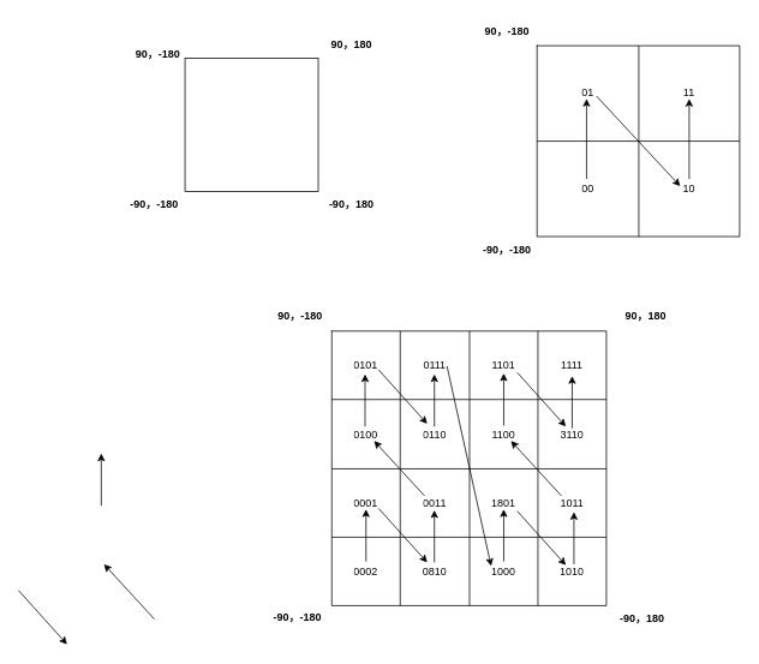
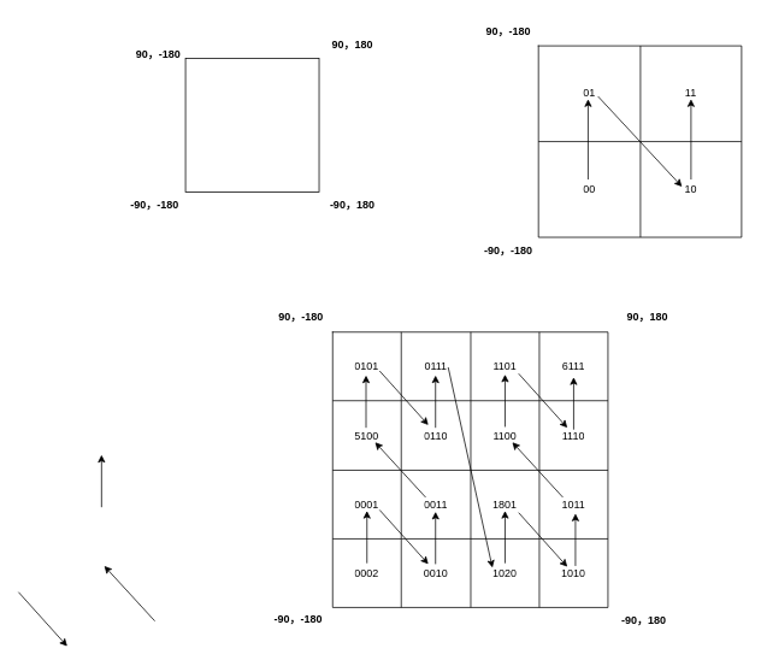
  <mxCell id="0" />
  <mxCell id="1" parent="0" />
  <mxCell id="2" value="" style="whiteSpace=wrap;html=1;aspect=fixed;" vertex="1" parent="1"><mxGeometry x="205" y="64" width="148" height="148" as="geometry" /></mxCell>
  <mxCell id="3" value="&lt;b&gt;90，-180&lt;/b&gt;" style="text;html=1;strokeColor=none;fillColor=none;align=center;verticalAlign=middle;whiteSpace=wrap;rounded=0;" vertex="1" parent="1"><mxGeometry x="145" y="45" width="60" height="30" as="geometry" /></mxCell>
  <mxCell id="4" value="&lt;b&gt;-90，-180&lt;/b&gt;" style="text;html=1;strokeColor=none;fillColor=none;align=center;verticalAlign=middle;whiteSpace=wrap;rounded=0;" vertex="1" parent="1"><mxGeometry x="141" y="212" width="60" height="30" as="geometry" /></mxCell>
  <mxCell id="5" value="&lt;b&gt;90，180&lt;/b&gt;" style="text;html=1;strokeColor=none;fillColor=none;align=center;verticalAlign=middle;whiteSpace=wrap;rounded=0;" vertex="1" parent="1"><mxGeometry x="360" y="34" width="60" height="30" as="geometry" /></mxCell>
  <mxCell id="6" value="&lt;b&gt;-90，180&lt;/b&gt;" style="text;html=1;strokeColor=none;fillColor=none;align=center;verticalAlign=middle;whiteSpace=wrap;rounded=0;" vertex="1" parent="1"><mxGeometry x="360" y="212" width="60" height="30" as="geometry" /></mxCell>
  <mxCell id="7" value="" style="shape=table;startSize=0;container=1;collapsible=0;childLayout=tableLayout;" vertex="1" parent="1"><mxGeometry x="596" y="50" width="225" height="212" as="geometry" /></mxCell>
  <mxCell id="8" value="" style="shape=tableRow;horizontal=0;startSize=0;swimlaneHead=0;swimlaneBody=0;strokeColor=inherit;top=0;left=0;bottom=0;right=0;collapsible=0;dropTarget=0;fillColor=none;points=[[0,0.5],[1,0.5]];portConstraint=eastwest;" vertex="1" parent="7"><mxGeometry width="225" height="106" as="geometry" /></mxCell>
  <mxCell id="9" value="01" style="shape=partialRectangle;html=1;whiteSpace=wrap;connectable=0;strokeColor=inherit;overflow=hidden;fillColor=none;top=0;left=0;bottom=0;right=0;pointerEvents=1;" vertex="1" parent="8"><mxGeometry width="113" height="106" as="geometry"><mxRectangle width="113" height="106" as="alternateBounds" /></mxGeometry></mxCell>
  <mxCell id="10" value="11" style="shape=partialRectangle;html=1;whiteSpace=wrap;connectable=0;strokeColor=inherit;overflow=hidden;fillColor=none;top=0;left=0;bottom=0;right=0;pointerEvents=1;" vertex="1" parent="8"><mxGeometry x="113" width="112" height="106" as="geometry"><mxRectangle width="112" height="106" as="alternateBounds" /></mxGeometry></mxCell>
  <mxCell id="11" value="" style="shape=tableRow;horizontal=0;startSize=0;swimlaneHead=0;swimlaneBody=0;strokeColor=inherit;top=0;left=0;bottom=0;right=0;collapsible=0;dropTarget=0;fillColor=none;points=[[0,0.5],[1,0.5]];portConstraint=eastwest;" vertex="1" parent="7"><mxGeometry y="106" width="225" height="106" as="geometry" /></mxCell>
  <mxCell id="12" value="00" style="shape=partialRectangle;html=1;whiteSpace=wrap;connectable=0;strokeColor=inherit;overflow=hidden;fillColor=none;top=0;left=0;bottom=0;right=0;pointerEvents=1;" vertex="1" parent="11"><mxGeometry width="113" height="106" as="geometry"><mxRectangle width="113" height="106" as="alternateBounds" /></mxGeometry></mxCell>
  <mxCell id="13" value="10" style="shape=partialRectangle;html=1;whiteSpace=wrap;connectable=0;strokeColor=inherit;overflow=hidden;fillColor=none;top=0;left=0;bottom=0;right=0;pointerEvents=1;" vertex="1" parent="11"><mxGeometry x="113" width="112" height="106" as="geometry"><mxRectangle width="112" height="106" as="alternateBounds" /></mxGeometry></mxCell>
  <mxCell id="14" value="&lt;b&gt;90，-180&lt;/b&gt;" style="text;html=1;strokeColor=none;fillColor=none;align=center;verticalAlign=middle;whiteSpace=wrap;rounded=0;" vertex="1" parent="1"><mxGeometry x="533" y="20" width="60" height="30" as="geometry" /></mxCell>
  <mxCell id="15" value="&lt;b&gt;-90，-180&lt;/b&gt;" style="text;html=1;strokeColor=none;fillColor=none;align=center;verticalAlign=middle;whiteSpace=wrap;rounded=0;" vertex="1" parent="1"><mxGeometry x="533" y="262" width="60" height="30" as="geometry" /></mxCell>
  <mxCell id="16" value="&lt;b&gt;90，180&lt;/b&gt;" style="text;html=1;strokeColor=none;fillColor=none;align=center;verticalAlign=middle;whiteSpace=wrap;rounded=0;" vertex="1" parent="1"><mxGeometry x="687" y="335" width="60" height="30" as="geometry" /></mxCell>
  <mxCell id="17" value="&lt;b&gt;-90，180&lt;/b&gt;" style="text;html=1;strokeColor=none;fillColor=none;align=center;verticalAlign=middle;whiteSpace=wrap;rounded=0;" vertex="1" parent="1"><mxGeometry x="683" y="672" width="60" height="30" as="geometry" /></mxCell>
  <mxCell id="18" value="" style="endArrow=classic;html=1;rounded=0;" edge="1" parent="1"><mxGeometry width="50" height="50" relative="1" as="geometry"><mxPoint x="112" y="561" as="sourcePoint" /><mxPoint x="112" y="503" as="targetPoint" /></mxGeometry></mxCell>
  <mxCell id="19" value="" style="endArrow=classic;html=1;rounded=0;" edge="1" parent="1"><mxGeometry width="50" height="50" relative="1" as="geometry"><mxPoint x="651" y="198" as="sourcePoint" /><mxPoint x="651" y="109" as="targetPoint" /></mxGeometry></mxCell>
  <mxCell id="20" value="" style="endArrow=classic;html=1;rounded=0;" edge="1" parent="1"><mxGeometry width="50" height="50" relative="1" as="geometry"><mxPoint x="765" y="198" as="sourcePoint" /><mxPoint x="765" y="109" as="targetPoint" /></mxGeometry></mxCell>
  <mxCell id="21" value="" style="endArrow=classic;html=1;rounded=0;" edge="1" parent="1"><mxGeometry width="50" height="50" relative="1" as="geometry"><mxPoint x="20" y="655" as="sourcePoint" /><mxPoint x="74" y="715" as="targetPoint" /></mxGeometry></mxCell>
  <mxCell id="22" value="" style="endArrow=classic;html=1;rounded=0;" edge="1" parent="1"><mxGeometry width="50" height="50" relative="1" as="geometry"><mxPoint x="662" y="106" as="sourcePoint" /><mxPoint x="755" y="206" as="targetPoint" /></mxGeometry></mxCell>
  <mxCell id="23" value="" style="shape=table;startSize=0;container=1;collapsible=0;childLayout=tableLayout;" vertex="1" parent="1"><mxGeometry x="368" y="367" width="305" height="305" as="geometry" /></mxCell>
  <mxCell id="24" value="" style="shape=tableRow;horizontal=0;startSize=0;swimlaneHead=0;swimlaneBody=0;strokeColor=inherit;top=0;left=0;bottom=0;right=0;collapsible=0;dropTarget=0;fillColor=none;points=[[0,0.5],[1,0.5]];portConstraint=eastwest;" vertex="1" parent="23"><mxGeometry width="305" height="76" as="geometry" /></mxCell>
  <mxCell id="25" value="0101&lt;br&gt;" style="shape=partialRectangle;html=1;whiteSpace=wrap;connectable=0;strokeColor=inherit;overflow=hidden;fillColor=none;top=0;left=0;bottom=0;right=0;pointerEvents=1;" vertex="1" parent="24"><mxGeometry width="76" height="76" as="geometry"><mxRectangle width="76" height="76" as="alternateBounds" /></mxGeometry></mxCell>
  <mxCell id="26" value="0111" style="shape=partialRectangle;html=1;whiteSpace=wrap;connectable=0;strokeColor=inherit;overflow=hidden;fillColor=none;top=0;left=0;bottom=0;right=0;pointerEvents=1;" vertex="1" parent="24"><mxGeometry x="76" width="77" height="76" as="geometry"><mxRectangle width="77" height="76" as="alternateBounds" /></mxGeometry></mxCell>
  <mxCell id="27" value="1101" style="shape=partialRectangle;html=1;whiteSpace=wrap;connectable=0;strokeColor=inherit;overflow=hidden;fillColor=none;top=0;left=0;bottom=0;right=0;pointerEvents=1;" vertex="1" parent="24"><mxGeometry x="153" width="76" height="76" as="geometry"><mxRectangle width="76" height="76" as="alternateBounds" /></mxGeometry></mxCell>
- <mxCell id="28" value="1111" style="shape=partialRectangle;html=1;whiteSpace=wrap;connectable=0;strokeColor=inherit;overflow=hidden;fillColor=none;top=0;left=0;bottom=0;right=0;pointerEvents=1;" vertex="1" parent="24"><mxGeometry x="229" width="76" height="76" as="geometry"><mxRectangle width="76" height="76" as="alternateBounds" /></mxGeometry></mxCell>
+ <mxCell id="28" value="6111" style="shape=partialRectangle;html=1;whiteSpace=wrap;connectable=0;strokeColor=inherit;overflow=hidden;fillColor=none;top=0;left=0;bottom=0;right=0;pointerEvents=1;" vertex="1" parent="24"><mxGeometry x="229" width="76" height="76" as="geometry"><mxRectangle width="76" height="76" as="alternateBounds" /></mxGeometry></mxCell>
  <mxCell id="29" value="" style="shape=tableRow;horizontal=0;startSize=0;swimlaneHead=0;swimlaneBody=0;strokeColor=inherit;top=0;left=0;bottom=0;right=0;collapsible=0;dropTarget=0;fillColor=none;points=[[0,0.5],[1,0.5]];portConstraint=eastwest;" vertex="1" parent="23"><mxGeometry y="76" width="305" height="77" as="geometry" /></mxCell>
- <mxCell id="30" value="0100" style="shape=partialRectangle;html=1;whiteSpace=wrap;connectable=0;strokeColor=inherit;overflow=hidden;fillColor=none;top=0;left=0;bottom=0;right=0;pointerEvents=1;" vertex="1" parent="29"><mxGeometry width="76" height="77" as="geometry"><mxRectangle width="76" height="77" as="alternateBounds" /></mxGeometry></mxCell>
+ <mxCell id="30" value="5100" style="shape=partialRectangle;html=1;whiteSpace=wrap;connectable=0;strokeColor=inherit;overflow=hidden;fillColor=none;top=0;left=0;bottom=0;right=0;pointerEvents=1;" vertex="1" parent="29"><mxGeometry width="76" height="77" as="geometry"><mxRectangle width="76" height="77" as="alternateBounds" /></mxGeometry></mxCell>
  <mxCell id="31" value="0110" style="shape=partialRectangle;html=1;whiteSpace=wrap;connectable=0;strokeColor=inherit;overflow=hidden;fillColor=none;top=0;left=0;bottom=0;right=0;pointerEvents=1;" vertex="1" parent="29"><mxGeometry x="76" width="77" height="77" as="geometry"><mxRectangle width="77" height="77" as="alternateBounds" /></mxGeometry></mxCell>
  <mxCell id="32" value="1100" style="shape=partialRectangle;html=1;whiteSpace=wrap;connectable=0;strokeColor=inherit;overflow=hidden;fillColor=none;top=0;left=0;bottom=0;right=0;pointerEvents=1;" vertex="1" parent="29"><mxGeometry x="153" width="76" height="77" as="geometry"><mxRectangle width="76" height="77" as="alternateBounds" /></mxGeometry></mxCell>
- <mxCell id="33" value="3110" style="shape=partialRectangle;html=1;whiteSpace=wrap;connectable=0;strokeColor=inherit;overflow=hidden;fillColor=none;top=0;left=0;bottom=0;right=0;pointerEvents=1;" vertex="1" parent="29"><mxGeometry x="229" width="76" height="77" as="geometry"><mxRectangle width="76" height="77" as="alternateBounds" /></mxGeometry></mxCell>
+ <mxCell id="33" value="1110" style="shape=partialRectangle;html=1;whiteSpace=wrap;connectable=0;strokeColor=inherit;overflow=hidden;fillColor=none;top=0;left=0;bottom=0;right=0;pointerEvents=1;" vertex="1" parent="29"><mxGeometry x="229" width="76" height="77" as="geometry"><mxRectangle width="76" height="77" as="alternateBounds" /></mxGeometry></mxCell>
  <mxCell id="34" value="" style="shape=tableRow;horizontal=0;startSize=0;swimlaneHead=0;swimlaneBody=0;strokeColor=inherit;top=0;left=0;bottom=0;right=0;collapsible=0;dropTarget=0;fillColor=none;points=[[0,0.5],[1,0.5]];portConstraint=eastwest;" vertex="1" parent="23"><mxGeometry y="153" width="305" height="76" as="geometry" /></mxCell>
  <mxCell id="35" value="0001" style="shape=partialRectangle;html=1;whiteSpace=wrap;connectable=0;strokeColor=inherit;overflow=hidden;fillColor=none;top=0;left=0;bottom=0;right=0;pointerEvents=1;" vertex="1" parent="34"><mxGeometry width="76" height="76" as="geometry"><mxRectangle width="76" height="76" as="alternateBounds" /></mxGeometry></mxCell>
  <mxCell id="36" value="0011" style="shape=partialRectangle;html=1;whiteSpace=wrap;connectable=0;strokeColor=inherit;overflow=hidden;fillColor=none;top=0;left=0;bottom=0;right=0;pointerEvents=1;" vertex="1" parent="34"><mxGeometry x="76" width="77" height="76" as="geometry"><mxRectangle width="77" height="76" as="alternateBounds" /></mxGeometry></mxCell>
  <mxCell id="37" value="1801" style="shape=partialRectangle;html=1;whiteSpace=wrap;connectable=0;strokeColor=inherit;overflow=hidden;fillColor=none;top=0;left=0;bottom=0;right=0;pointerEvents=1;" vertex="1" parent="34"><mxGeometry x="153" width="76" height="76" as="geometry"><mxRectangle width="76" height="76" as="alternateBounds" /></mxGeometry></mxCell>
  <mxCell id="38" value="1011" style="shape=partialRectangle;html=1;whiteSpace=wrap;connectable=0;strokeColor=inherit;overflow=hidden;fillColor=none;top=0;left=0;bottom=0;right=0;pointerEvents=1;" vertex="1" parent="34"><mxGeometry x="229" width="76" height="76" as="geometry"><mxRectangle width="76" height="76" as="alternateBounds" /></mxGeometry></mxCell>
  <mxCell id="39" value="" style="shape=tableRow;horizontal=0;startSize=0;swimlaneHead=0;swimlaneBody=0;strokeColor=inherit;top=0;left=0;bottom=0;right=0;collapsible=0;dropTarget=0;fillColor=none;points=[[0,0.5],[1,0.5]];portConstraint=eastwest;" vertex="1" parent="23"><mxGeometry y="229" width="305" height="76" as="geometry" /></mxCell>
  <mxCell id="40" value="0002" style="shape=partialRectangle;html=1;whiteSpace=wrap;connectable=0;strokeColor=inherit;overflow=hidden;fillColor=none;top=0;left=0;bottom=0;right=0;pointerEvents=1;" vertex="1" parent="39"><mxGeometry width="76" height="76" as="geometry"><mxRectangle width="76" height="76" as="alternateBounds" /></mxGeometry></mxCell>
- <mxCell id="41" value="0810" style="shape=partialRectangle;html=1;whiteSpace=wrap;connectable=0;strokeColor=inherit;overflow=hidden;fillColor=none;top=0;left=0;bottom=0;right=0;pointerEvents=1;" vertex="1" parent="39"><mxGeometry x="76" width="77" height="76" as="geometry"><mxRectangle width="77" height="76" as="alternateBounds" /></mxGeometry></mxCell>
- <mxCell id="42" value="1000" style="shape=partialRectangle;html=1;whiteSpace=wrap;connectable=0;strokeColor=inherit;overflow=hidden;fillColor=none;top=0;left=0;bottom=0;right=0;pointerEvents=1;" vertex="1" parent="39"><mxGeometry x="153" width="76" height="76" as="geometry"><mxRectangle width="76" height="76" as="alternateBounds" /></mxGeometry></mxCell>
+ <mxCell id="41" value="0010" style="shape=partialRectangle;html=1;whiteSpace=wrap;connectable=0;strokeColor=inherit;overflow=hidden;fillColor=none;top=0;left=0;bottom=0;right=0;pointerEvents=1;" vertex="1" parent="39"><mxGeometry x="76" width="77" height="76" as="geometry"><mxRectangle width="77" height="76" as="alternateBounds" /></mxGeometry></mxCell>
+ <mxCell id="42" value="1020" style="shape=partialRectangle;html=1;whiteSpace=wrap;connectable=0;strokeColor=inherit;overflow=hidden;fillColor=none;top=0;left=0;bottom=0;right=0;pointerEvents=1;" vertex="1" parent="39"><mxGeometry x="153" width="76" height="76" as="geometry"><mxRectangle width="76" height="76" as="alternateBounds" /></mxGeometry></mxCell>
  <mxCell id="43" value="1010" style="shape=partialRectangle;html=1;whiteSpace=wrap;connectable=0;strokeColor=inherit;overflow=hidden;fillColor=none;top=0;left=0;bottom=0;right=0;pointerEvents=1;" vertex="1" parent="39"><mxGeometry x="229" width="76" height="76" as="geometry"><mxRectangle width="76" height="76" as="alternateBounds" /></mxGeometry></mxCell>
  <mxCell id="44" value="" style="endArrow=classic;html=1;rounded=0;" edge="1" parent="1"><mxGeometry width="50" height="50" relative="1" as="geometry"><mxPoint x="406" y="623" as="sourcePoint" /><mxPoint x="406" y="565" as="targetPoint" /></mxGeometry></mxCell>
  <mxCell id="45" value="" style="endArrow=classic;html=1;rounded=0;" edge="1" parent="1"><mxGeometry width="50" height="50" relative="1" as="geometry"><mxPoint x="405" y="473" as="sourcePoint" /><mxPoint x="405" y="415" as="targetPoint" /></mxGeometry></mxCell>
  <mxCell id="46" value="" style="endArrow=classic;html=1;rounded=0;" edge="1" parent="1"><mxGeometry width="50" height="50" relative="1" as="geometry"><mxPoint x="482" y="473" as="sourcePoint" /><mxPoint x="482" y="415" as="targetPoint" /></mxGeometry></mxCell>
  <mxCell id="47" value="" style="endArrow=classic;html=1;rounded=0;" edge="1" parent="1"><mxGeometry width="50" height="50" relative="1" as="geometry"><mxPoint x="482" y="624" as="sourcePoint" /><mxPoint x="482" y="566" as="targetPoint" /></mxGeometry></mxCell>
  <mxCell id="48" value="" style="endArrow=classic;html=1;rounded=0;" edge="1" parent="1"><mxGeometry width="50" height="50" relative="1" as="geometry"><mxPoint x="559" y="623" as="sourcePoint" /><mxPoint x="559" y="565" as="targetPoint" /></mxGeometry></mxCell>
  <mxCell id="49" value="" style="endArrow=classic;html=1;rounded=0;" edge="1" parent="1"><mxGeometry width="50" height="50" relative="1" as="geometry"><mxPoint x="637" y="626" as="sourcePoint" /><mxPoint x="637" y="568" as="targetPoint" /></mxGeometry></mxCell>
  <mxCell id="50" value="" style="endArrow=classic;html=1;rounded=0;" edge="1" parent="1"><mxGeometry width="50" height="50" relative="1" as="geometry"><mxPoint x="635" y="475" as="sourcePoint" /><mxPoint x="635" y="417" as="targetPoint" /></mxGeometry></mxCell>
  <mxCell id="51" value="" style="endArrow=classic;html=1;rounded=0;" edge="1" parent="1"><mxGeometry width="50" height="50" relative="1" as="geometry"><mxPoint x="559" y="472" as="sourcePoint" /><mxPoint x="559" y="414" as="targetPoint" /></mxGeometry></mxCell>
  <mxCell id="52" value="" style="endArrow=classic;html=1;rounded=0;" edge="1" parent="1"><mxGeometry width="50" height="50" relative="1" as="geometry"><mxPoint x="420" y="564" as="sourcePoint" /><mxPoint x="474" y="624" as="targetPoint" /></mxGeometry></mxCell>
  <mxCell id="53" value="" style="endArrow=classic;html=1;rounded=0;" edge="1" parent="1"><mxGeometry width="50" height="50" relative="1" as="geometry"><mxPoint x="420" y="410" as="sourcePoint" /><mxPoint x="474" y="470" as="targetPoint" /></mxGeometry></mxCell>
  <mxCell id="54" value="" style="endArrow=classic;html=1;rounded=0;" edge="1" parent="1"><mxGeometry width="50" height="50" relative="1" as="geometry"><mxPoint x="574" y="413" as="sourcePoint" /><mxPoint x="628" y="473" as="targetPoint" /></mxGeometry></mxCell>
  <mxCell id="55" value="" style="endArrow=classic;html=1;rounded=0;" edge="1" parent="1"><mxGeometry width="50" height="50" relative="1" as="geometry"><mxPoint x="574" y="567" as="sourcePoint" /><mxPoint x="628" y="627" as="targetPoint" /></mxGeometry></mxCell>
  <mxCell id="56" value="" style="endArrow=classic;html=1;rounded=0;" edge="1" parent="1"><mxGeometry width="50" height="50" relative="1" as="geometry"><mxPoint x="171" y="687" as="sourcePoint" /><mxPoint x="115" y="626" as="targetPoint" /></mxGeometry></mxCell>
  <mxCell id="57" value="" style="endArrow=classic;html=1;rounded=0;" edge="1" parent="1"><mxGeometry width="50" height="50" relative="1" as="geometry"><mxPoint x="471" y="550" as="sourcePoint" /><mxPoint x="415" y="489" as="targetPoint" /></mxGeometry></mxCell>
  <mxCell id="58" value="" style="endArrow=classic;html=1;rounded=0;" edge="1" parent="1"><mxGeometry width="50" height="50" relative="1" as="geometry"><mxPoint x="623" y="550" as="sourcePoint" /><mxPoint x="567" y="489" as="targetPoint" /></mxGeometry></mxCell>
  <mxCell id="59" value="" style="endArrow=classic;html=1;rounded=0;" edge="1" parent="1"><mxGeometry width="50" height="50" relative="1" as="geometry"><mxPoint x="496" y="406" as="sourcePoint" /><mxPoint x="545" y="628" as="targetPoint" /></mxGeometry></mxCell>
  <mxCell id="60" value="&lt;b&gt;90，-180&lt;/b&gt;" style="text;html=1;strokeColor=none;fillColor=none;align=center;verticalAlign=middle;whiteSpace=wrap;rounded=0;" vertex="1" parent="1"><mxGeometry x="303" y="335" width="60" height="30" as="geometry" /></mxCell>
  <mxCell id="61" value="&lt;b&gt;-90，-180&lt;/b&gt;" style="text;html=1;strokeColor=none;fillColor=none;align=center;verticalAlign=middle;whiteSpace=wrap;rounded=0;" vertex="1" parent="1"><mxGeometry x="300" y="670" width="60" height="30" as="geometry" /></mxCell>
